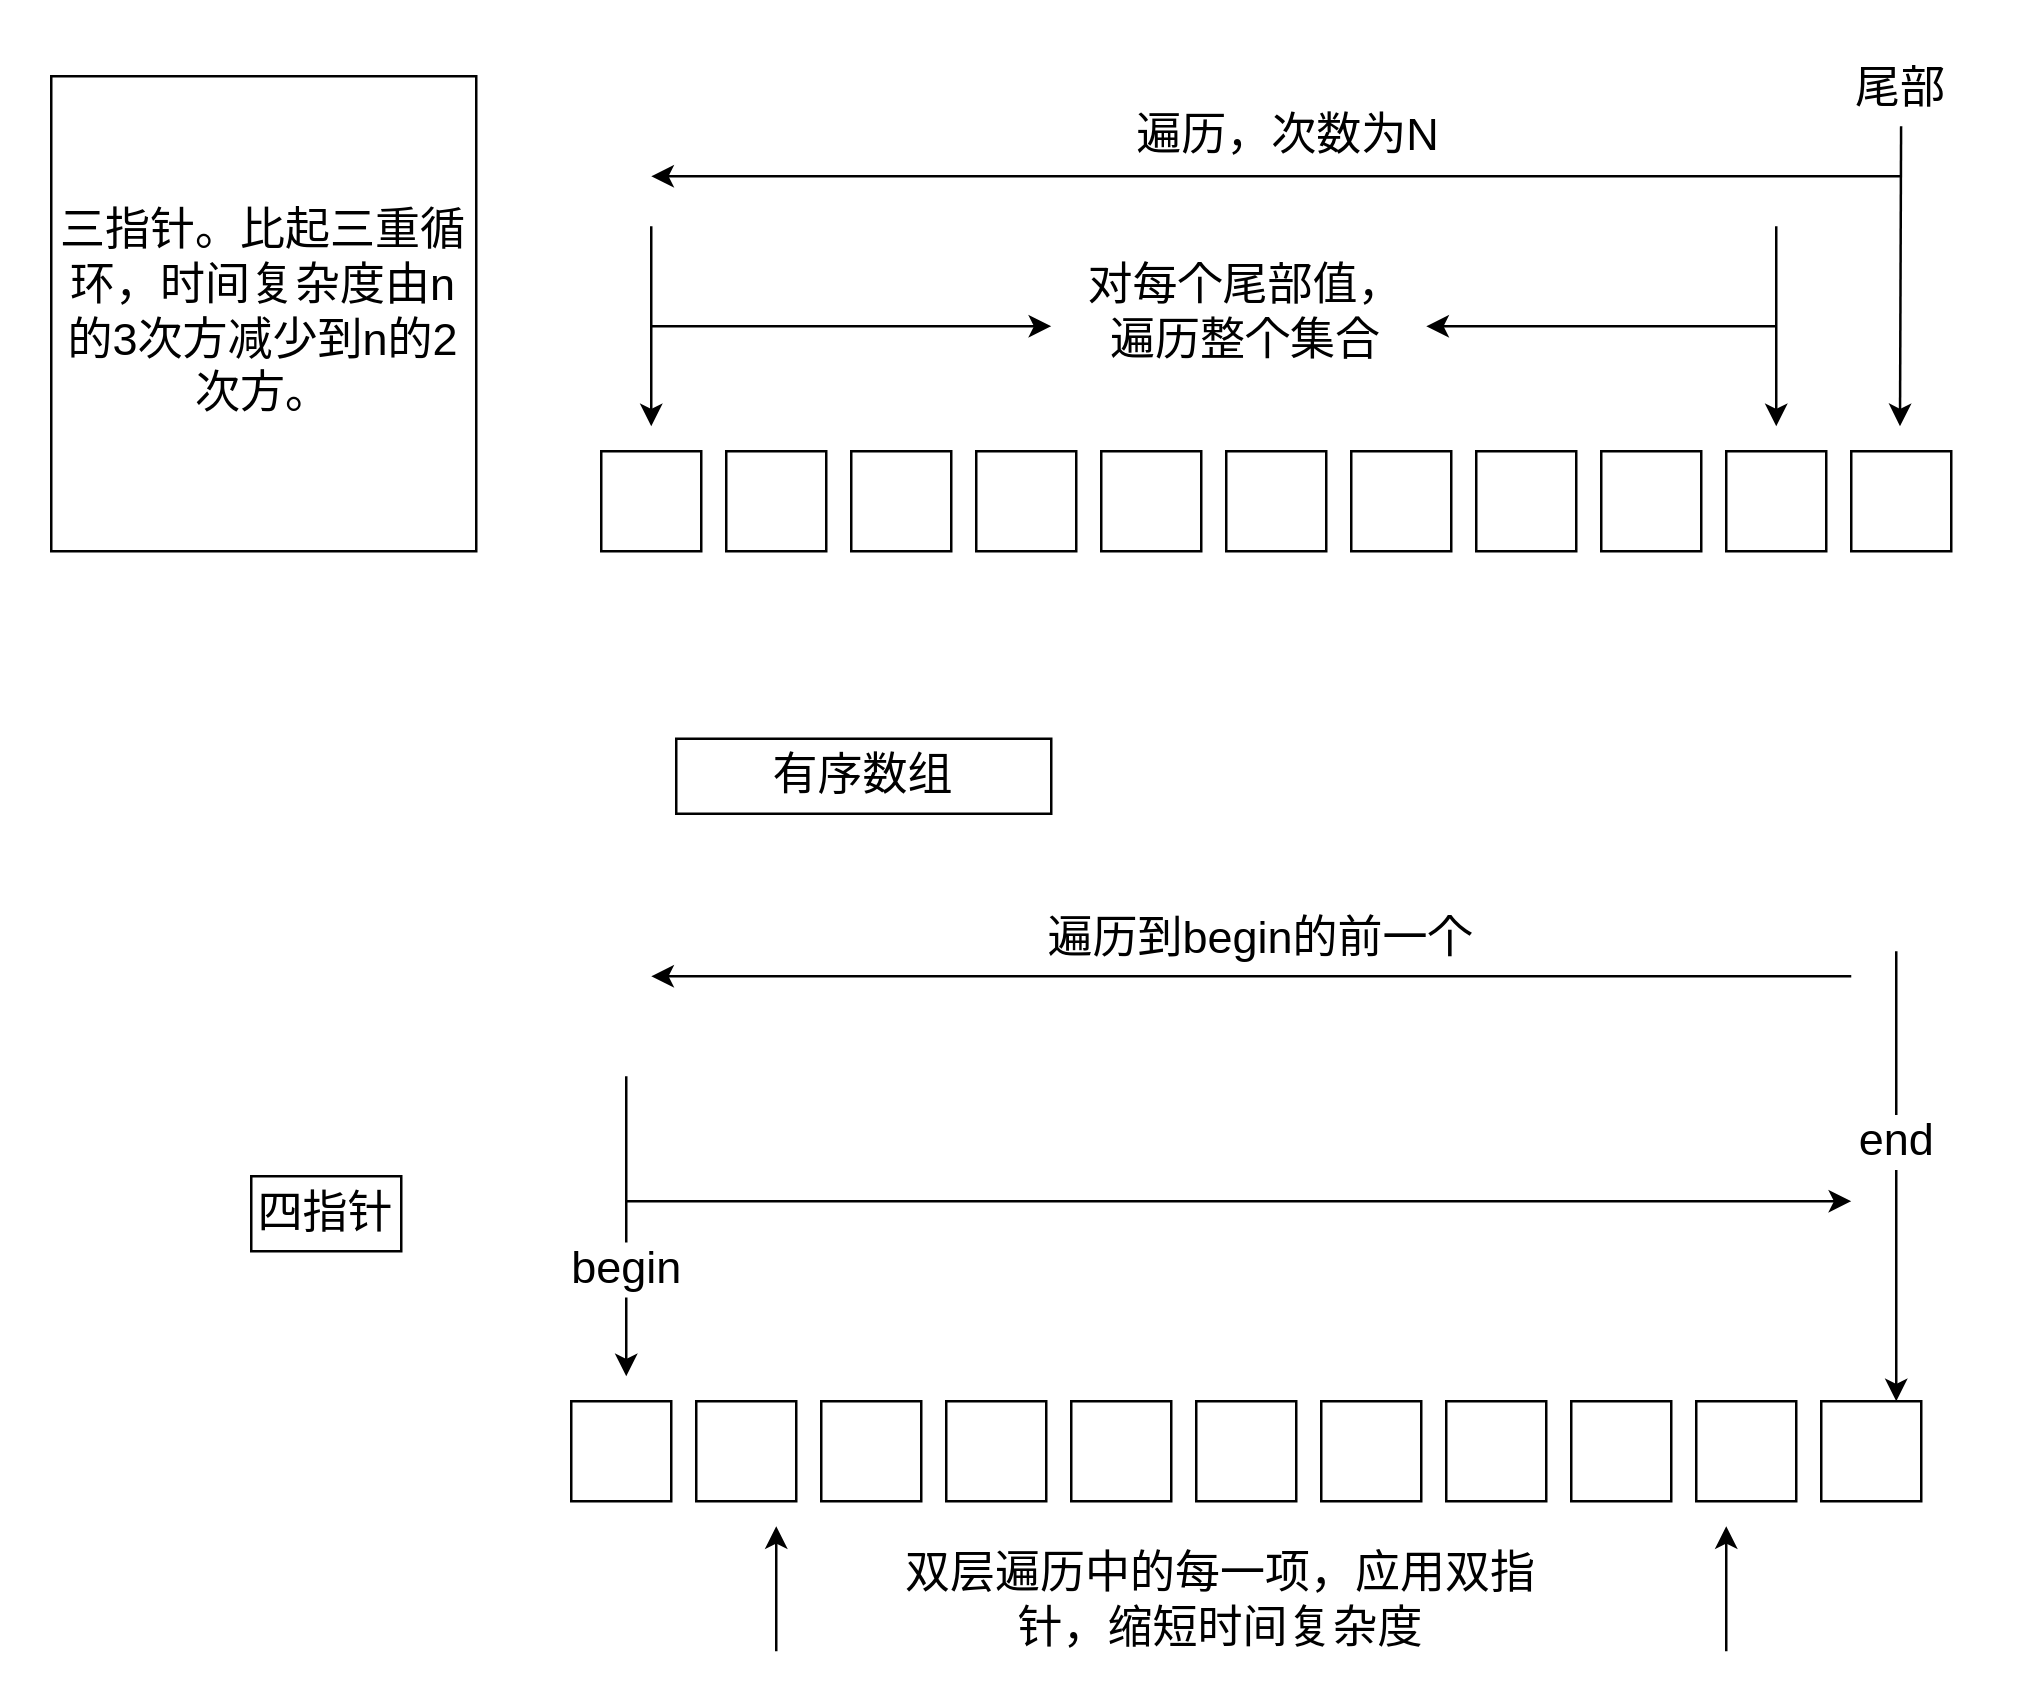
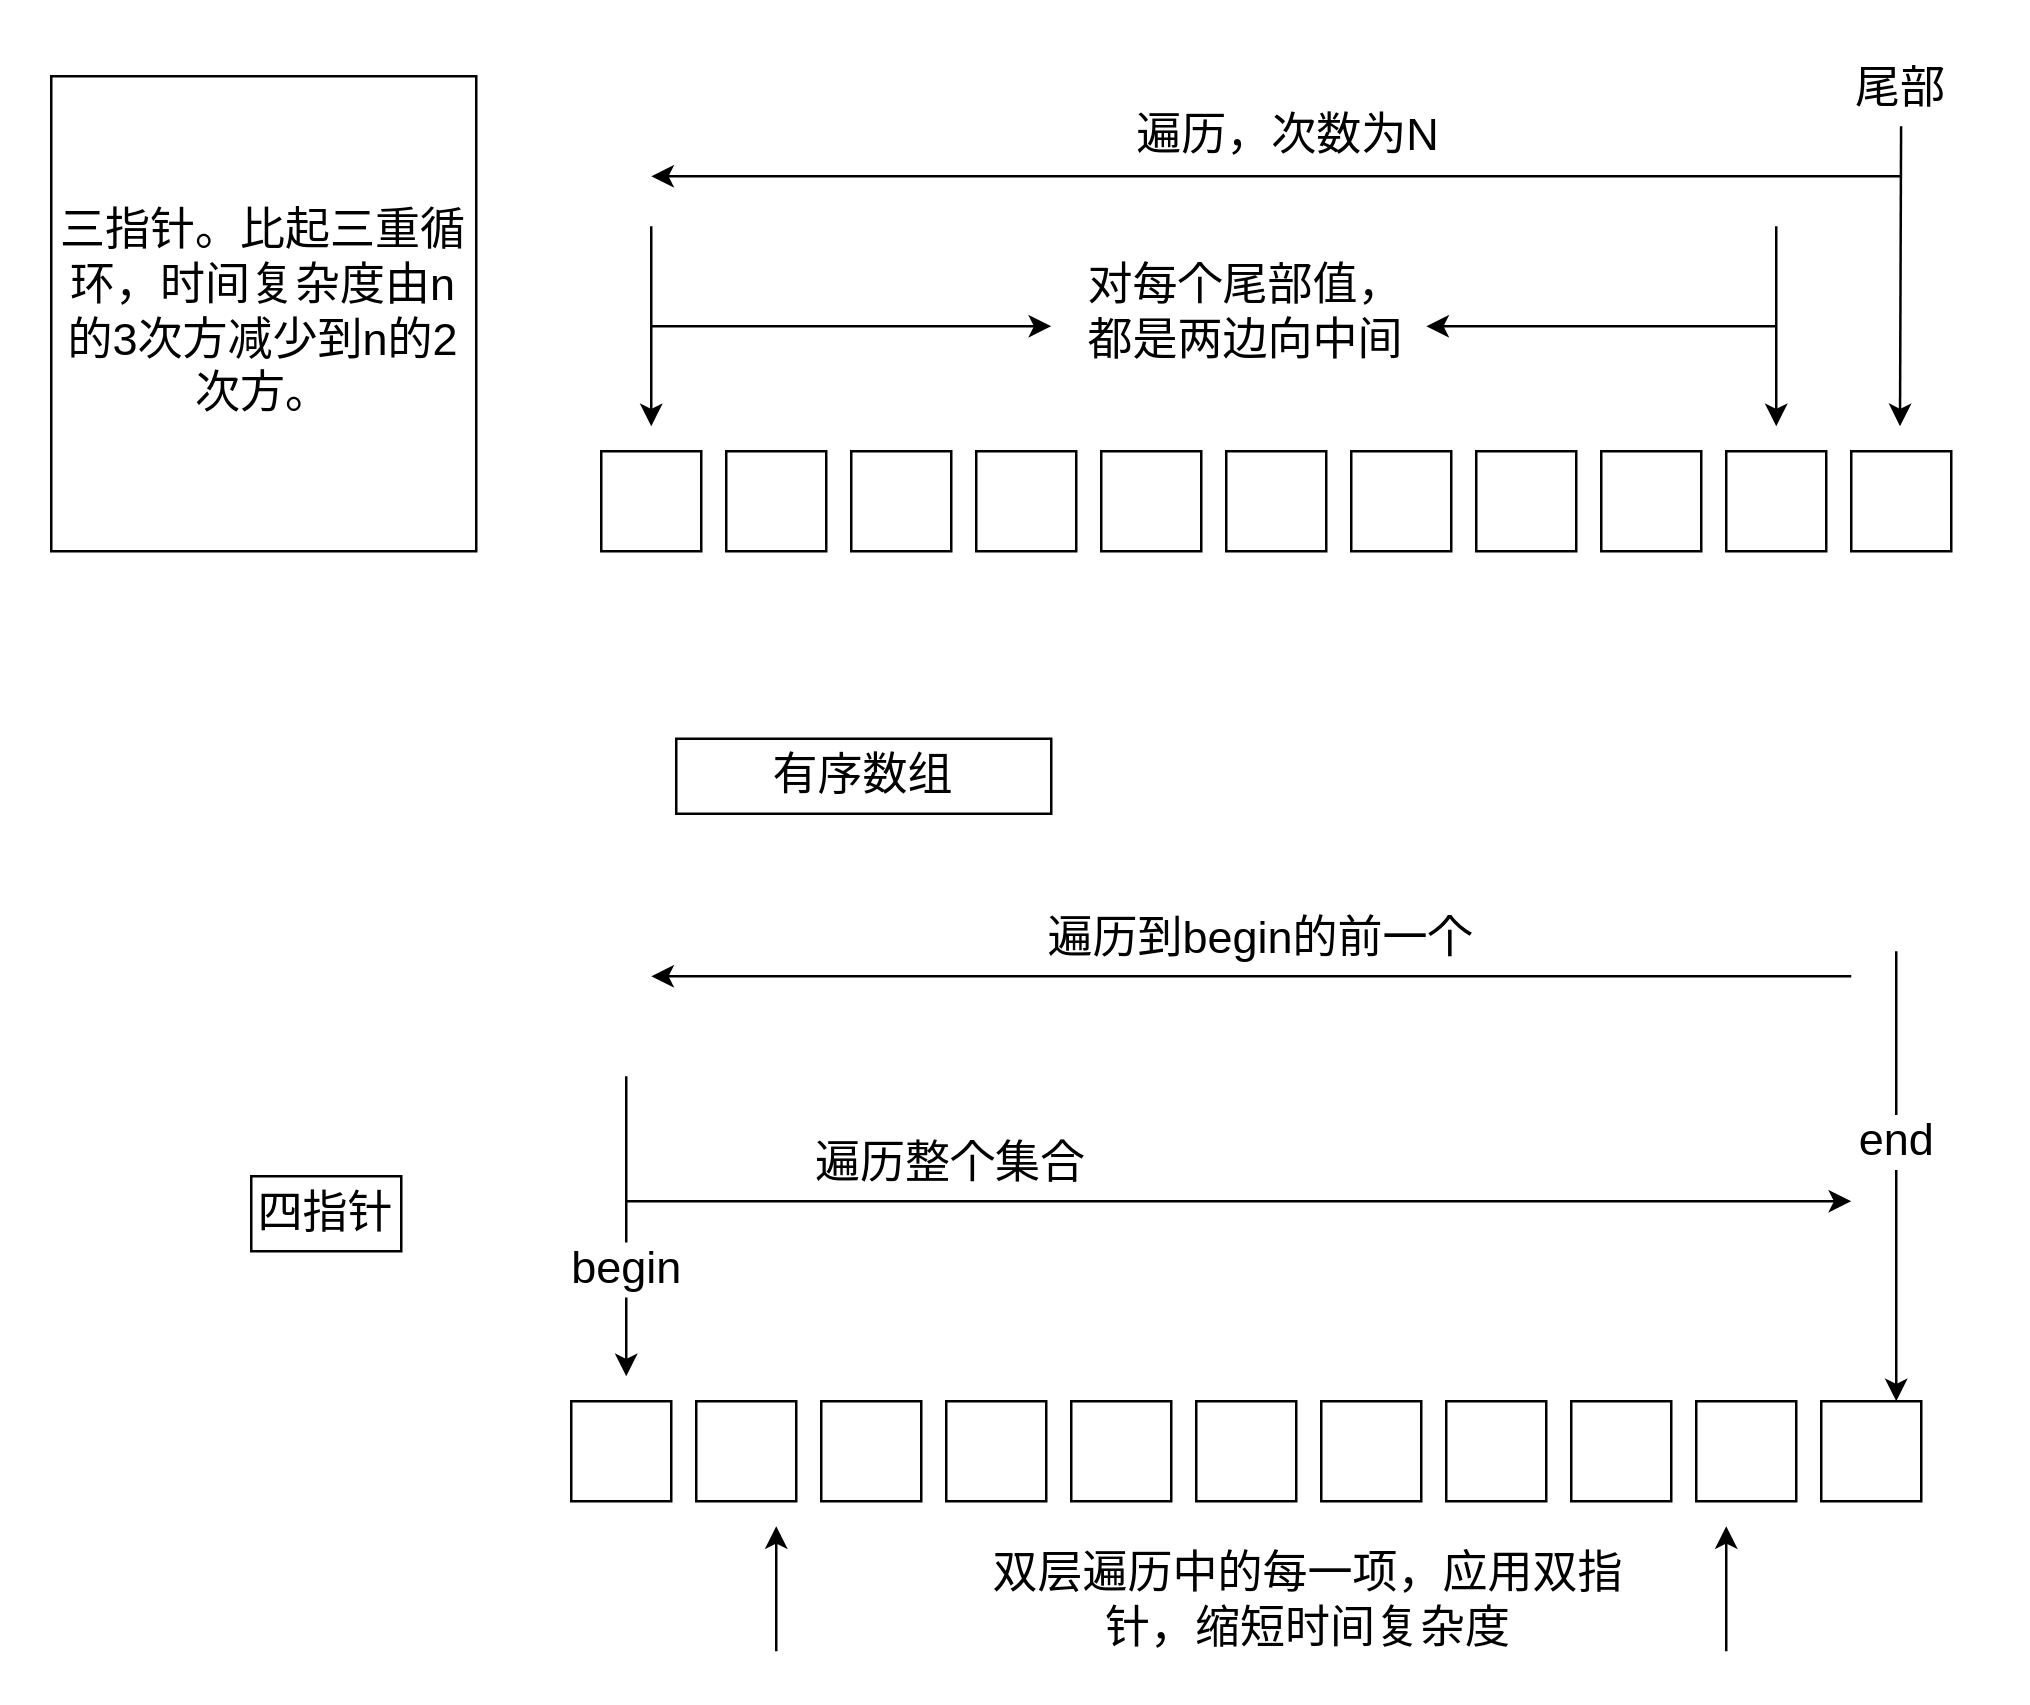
  <mxCell id="0" />
  <mxCell id="1" parent="0" />
  <mxCell id="2" value="&lt;font style=&quot;font-size: 18px&quot;&gt;三指针。比起三重循环，时间复杂度由n的3次方减少到n的2次方。&lt;/font&gt;" style="text;html=1;align=center;verticalAlign=middle;whiteSpace=wrap;rounded=0;strokeColor=default;" vertex="1" parent="1"><mxGeometry x="20" y="30" width="170" height="190" as="geometry" /></mxCell>
  <mxCell id="3" value="" style="group" vertex="1" connectable="0" parent="1"><mxGeometry x="240" y="180" width="540" height="40" as="geometry" /></mxCell>
  <mxCell id="4" value="" style="rounded=0;whiteSpace=wrap;html=1;fontSize=18;strokeColor=default;" vertex="1" parent="3"><mxGeometry width="40" height="40" as="geometry" /></mxCell>
  <mxCell id="5" value="" style="rounded=0;whiteSpace=wrap;html=1;fontSize=18;strokeColor=default;" vertex="1" parent="3"><mxGeometry x="50" width="40" height="40" as="geometry" /></mxCell>
  <mxCell id="6" value="" style="rounded=0;whiteSpace=wrap;html=1;fontSize=18;strokeColor=default;" vertex="1" parent="3"><mxGeometry x="500" width="40" height="40" as="geometry" /></mxCell>
  <mxCell id="7" value="" style="rounded=0;whiteSpace=wrap;html=1;fontSize=18;strokeColor=default;" vertex="1" parent="3"><mxGeometry x="400" width="40" height="40" as="geometry" /></mxCell>
  <mxCell id="8" value="" style="rounded=0;whiteSpace=wrap;html=1;fontSize=18;strokeColor=default;" vertex="1" parent="3"><mxGeometry x="450" width="40" height="40" as="geometry" /></mxCell>
  <mxCell id="9" value="" style="rounded=0;whiteSpace=wrap;html=1;fontSize=18;strokeColor=default;" vertex="1" parent="3"><mxGeometry x="100" width="40" height="40" as="geometry" /></mxCell>
  <mxCell id="10" value="" style="rounded=0;whiteSpace=wrap;html=1;fontSize=18;strokeColor=default;" vertex="1" parent="3"><mxGeometry x="150" width="40" height="40" as="geometry" /></mxCell>
  <mxCell id="11" value="" style="rounded=0;whiteSpace=wrap;html=1;fontSize=18;strokeColor=default;" vertex="1" parent="3"><mxGeometry x="200" width="40" height="40" as="geometry" /></mxCell>
  <mxCell id="12" value="" style="rounded=0;whiteSpace=wrap;html=1;fontSize=18;strokeColor=default;" vertex="1" parent="3"><mxGeometry x="250" width="40" height="40" as="geometry" /></mxCell>
  <mxCell id="13" value="" style="rounded=0;whiteSpace=wrap;html=1;fontSize=18;strokeColor=default;" vertex="1" parent="3"><mxGeometry x="300" width="40" height="40" as="geometry" /></mxCell>
  <mxCell id="14" value="" style="rounded=0;whiteSpace=wrap;html=1;fontSize=18;strokeColor=default;" vertex="1" parent="3"><mxGeometry x="350" width="40" height="40" as="geometry" /></mxCell>
  <mxCell id="15" value="" style="endArrow=classic;html=1;rounded=0;fontSize=18;" edge="1" parent="1"><mxGeometry width="50" height="50" relative="1" as="geometry"><mxPoint x="260" y="90" as="sourcePoint" /><mxPoint x="260" y="170" as="targetPoint" /></mxGeometry></mxCell>
  <mxCell id="16" value="" style="endArrow=classic;html=1;rounded=0;fontSize=18;" edge="1" parent="1" source="18"><mxGeometry width="50" height="50" relative="1" as="geometry"><mxPoint x="759.5" y="90" as="sourcePoint" /><mxPoint x="759.5" y="170" as="targetPoint" /></mxGeometry></mxCell>
  <mxCell id="17" value="" style="endArrow=classic;html=1;rounded=0;fontSize=18;" edge="1" parent="1"><mxGeometry width="50" height="50" relative="1" as="geometry"><mxPoint x="710" y="90" as="sourcePoint" /><mxPoint x="710" y="170" as="targetPoint" /></mxGeometry></mxCell>
  <mxCell id="18" value="尾部" style="text;html=1;strokeColor=none;fillColor=none;align=center;verticalAlign=middle;whiteSpace=wrap;rounded=0;fontSize=18;" vertex="1" parent="1"><mxGeometry x="730" y="20" width="60" height="30" as="geometry" /></mxCell>
  <mxCell id="19" value="" style="endArrow=classic;html=1;rounded=0;fontSize=18;" edge="1" parent="1"><mxGeometry width="50" height="50" relative="1" as="geometry"><mxPoint x="760" y="70" as="sourcePoint" /><mxPoint x="260" y="70" as="targetPoint" /></mxGeometry></mxCell>
  <mxCell id="20" value="遍历，次数为N" style="text;html=1;strokeColor=none;fillColor=none;align=center;verticalAlign=middle;whiteSpace=wrap;rounded=0;fontSize=18;" vertex="1" parent="1"><mxGeometry x="450" y="39" width="130" height="30" as="geometry" /></mxCell>
  <mxCell id="21" value="" style="endArrow=classic;html=1;rounded=0;fontSize=18;" edge="1" parent="1"><mxGeometry width="50" height="50" relative="1" as="geometry"><mxPoint x="260" y="130" as="sourcePoint" /><mxPoint x="420" y="130" as="targetPoint" /></mxGeometry></mxCell>
  <mxCell id="22" value="" style="endArrow=classic;html=1;rounded=0;fontSize=18;" edge="1" parent="1"><mxGeometry width="50" height="50" relative="1" as="geometry"><mxPoint x="710" y="130" as="sourcePoint" /><mxPoint x="570" y="130" as="targetPoint" /></mxGeometry></mxCell>
- <mxCell id="23" value="对每个尾部值，遍历整个集合" style="text;html=1;strokeColor=none;fillColor=none;align=center;verticalAlign=middle;whiteSpace=wrap;rounded=0;fontSize=18;" vertex="1" parent="1"><mxGeometry x="430" y="110" width="136" height="30" as="geometry" /></mxCell>
+ <mxCell id="23" value="对每个尾部值，都是两边向中间" style="text;html=1;strokeColor=none;fillColor=none;align=center;verticalAlign=middle;whiteSpace=wrap;rounded=0;fontSize=18;" vertex="1" parent="1"><mxGeometry x="430" y="110" width="136" height="30" as="geometry" /></mxCell>
  <mxCell id="24" value="有序数组" style="text;html=1;strokeColor=default;fillColor=none;align=center;verticalAlign=middle;whiteSpace=wrap;rounded=0;fontSize=18;" vertex="1" parent="1"><mxGeometry x="270" y="295" width="150" height="30" as="geometry" /></mxCell>
  <mxCell id="25" value="" style="group" vertex="1" connectable="0" parent="1"><mxGeometry x="228" y="560" width="540" height="40" as="geometry" /></mxCell>
  <mxCell id="26" value="" style="rounded=0;whiteSpace=wrap;html=1;fontSize=18;strokeColor=default;" vertex="1" parent="25"><mxGeometry width="40" height="40" as="geometry" /></mxCell>
  <mxCell id="27" value="" style="rounded=0;whiteSpace=wrap;html=1;fontSize=18;strokeColor=default;" vertex="1" parent="25"><mxGeometry x="50" width="40" height="40" as="geometry" /></mxCell>
  <mxCell id="28" value="" style="rounded=0;whiteSpace=wrap;html=1;fontSize=18;strokeColor=default;" vertex="1" parent="25"><mxGeometry x="500" width="40" height="40" as="geometry" /></mxCell>
  <mxCell id="29" value="" style="rounded=0;whiteSpace=wrap;html=1;fontSize=18;strokeColor=default;" vertex="1" parent="25"><mxGeometry x="400" width="40" height="40" as="geometry" /></mxCell>
  <mxCell id="30" value="" style="rounded=0;whiteSpace=wrap;html=1;fontSize=18;strokeColor=default;" vertex="1" parent="25"><mxGeometry x="450" width="40" height="40" as="geometry" /></mxCell>
  <mxCell id="31" value="" style="rounded=0;whiteSpace=wrap;html=1;fontSize=18;strokeColor=default;" vertex="1" parent="25"><mxGeometry x="100" width="40" height="40" as="geometry" /></mxCell>
  <mxCell id="32" value="" style="rounded=0;whiteSpace=wrap;html=1;fontSize=18;strokeColor=default;" vertex="1" parent="25"><mxGeometry x="150" width="40" height="40" as="geometry" /></mxCell>
  <mxCell id="33" value="" style="rounded=0;whiteSpace=wrap;html=1;fontSize=18;strokeColor=default;" vertex="1" parent="25"><mxGeometry x="200" width="40" height="40" as="geometry" /></mxCell>
  <mxCell id="34" value="" style="rounded=0;whiteSpace=wrap;html=1;fontSize=18;strokeColor=default;" vertex="1" parent="25"><mxGeometry x="250" width="40" height="40" as="geometry" /></mxCell>
  <mxCell id="35" value="" style="rounded=0;whiteSpace=wrap;html=1;fontSize=18;strokeColor=default;" vertex="1" parent="25"><mxGeometry x="300" width="40" height="40" as="geometry" /></mxCell>
  <mxCell id="36" value="" style="rounded=0;whiteSpace=wrap;html=1;fontSize=18;strokeColor=default;" vertex="1" parent="25"><mxGeometry x="350" width="40" height="40" as="geometry" /></mxCell>
  <mxCell id="37" value="begin" style="endArrow=classic;html=1;rounded=0;fontSize=18;labelPosition=center;verticalLabelPosition=bottom;align=center;verticalAlign=top;" edge="1" parent="1"><mxGeometry width="50" height="50" relative="1" as="geometry"><mxPoint x="250" y="430" as="sourcePoint" /><mxPoint x="250" y="550" as="targetPoint" /></mxGeometry></mxCell>
  <mxCell id="38" value="" style="endArrow=classic;html=1;rounded=0;fontSize=18;" edge="1" parent="1"><mxGeometry width="50" height="50" relative="1" as="geometry"><mxPoint x="250" y="480" as="sourcePoint" /><mxPoint x="740" y="480" as="targetPoint" /></mxGeometry></mxCell>
+ <mxCell id="39" value="遍历整个集合" style="text;html=1;strokeColor=none;fillColor=none;align=center;verticalAlign=middle;whiteSpace=wrap;rounded=0;fontSize=18;" vertex="1" parent="1"><mxGeometry x="320" y="450" width="120" height="30" as="geometry" /></mxCell>
  <mxCell id="40" value="end" style="endArrow=classic;html=1;rounded=0;fontSize=18;entryX=0.75;entryY=0;entryDx=0;entryDy=0;labelPosition=center;verticalLabelPosition=top;align=center;verticalAlign=bottom;" edge="1" parent="1" target="28"><mxGeometry width="50" height="50" relative="1" as="geometry"><mxPoint x="758" y="380" as="sourcePoint" /><mxPoint x="790" y="360" as="targetPoint" /></mxGeometry></mxCell>
  <mxCell id="41" value="" style="endArrow=classic;html=1;rounded=0;fontSize=18;" edge="1" parent="1"><mxGeometry width="50" height="50" relative="1" as="geometry"><mxPoint x="740" y="390" as="sourcePoint" /><mxPoint x="260" y="390" as="targetPoint" /></mxGeometry></mxCell>
  <mxCell id="42" value="遍历到begin的前一个" style="text;html=1;strokeColor=none;fillColor=none;align=center;verticalAlign=middle;whiteSpace=wrap;rounded=0;fontSize=18;" vertex="1" parent="1"><mxGeometry x="405" y="360" width="198" height="30" as="geometry" /></mxCell>
  <mxCell id="43" value="" style="endArrow=classic;html=1;rounded=0;fontSize=18;" edge="1" parent="1"><mxGeometry width="50" height="50" relative="1" as="geometry"><mxPoint x="310" y="660" as="sourcePoint" /><mxPoint x="310" y="610" as="targetPoint" /></mxGeometry></mxCell>
  <mxCell id="44" value="" style="endArrow=classic;html=1;rounded=0;fontSize=18;" edge="1" parent="1"><mxGeometry width="50" height="50" relative="1" as="geometry"><mxPoint x="690" y="660" as="sourcePoint" /><mxPoint x="690" y="610" as="targetPoint" /></mxGeometry></mxCell>
- <mxCell id="45" value="双层遍历中的每一项，应用双指针，缩短时间复杂度" style="text;html=1;strokeColor=none;fillColor=none;align=center;verticalAlign=middle;whiteSpace=wrap;rounded=0;fontSize=18;" vertex="1" parent="1"><mxGeometry x="358" y="620" width="260" height="40" as="geometry" /></mxCell>
+ <mxCell id="45" value="双层遍历中的每一项，应用双指针，缩短时间复杂度" style="text;html=1;strokeColor=none;fillColor=none;align=center;verticalAlign=middle;whiteSpace=wrap;rounded=0;fontSize=18;" vertex="1" parent="1"><mxGeometry x="393" y="620" width="260" height="40" as="geometry" /></mxCell>
  <mxCell id="46" value="四指针" style="text;html=1;strokeColor=default;fillColor=none;align=center;verticalAlign=middle;whiteSpace=wrap;rounded=0;fontSize=18;" vertex="1" parent="1"><mxGeometry x="100" y="470" width="60" height="30" as="geometry" /></mxCell>
